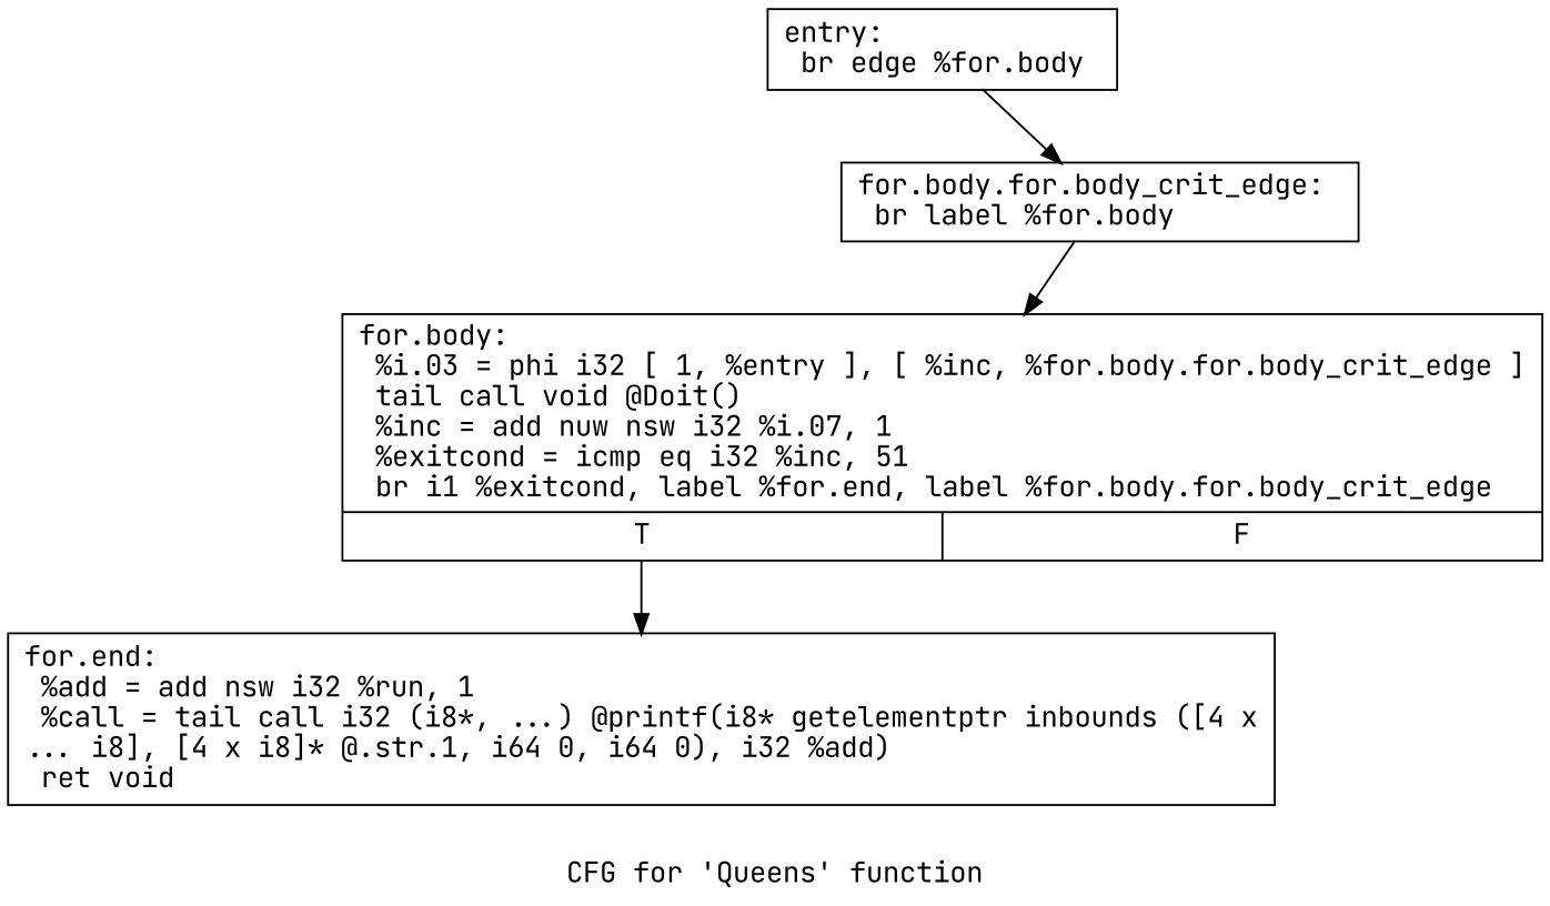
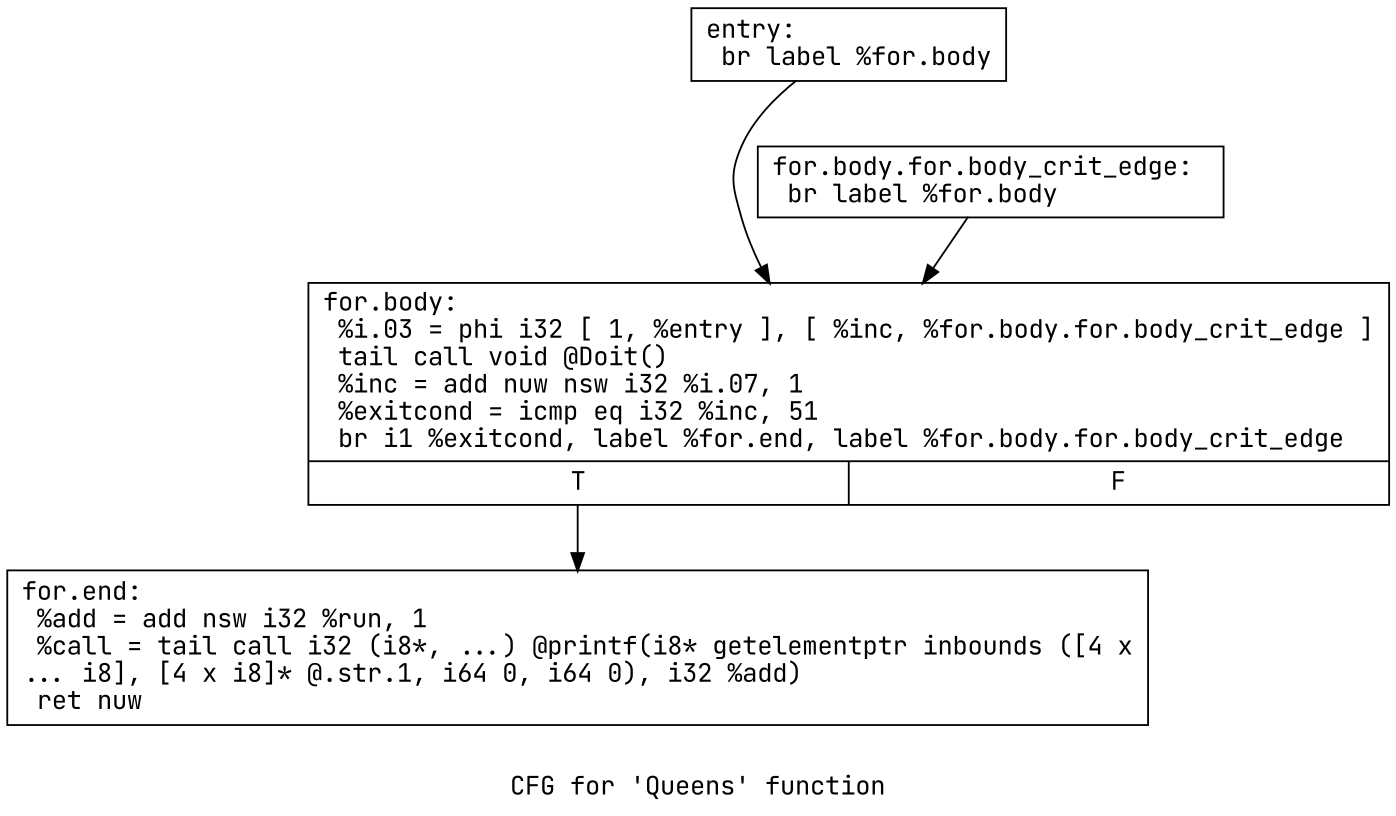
  digraph {
    fontname="JetBrains Mono"
    label="CFG for 'Queens' function"
    node [fontname="JetBrains Mono" shape=record]
    edge [fontname="JetBrains Mono"]
-   n1 [label="{entry:\l  br edge %for.body\l}"]
+   n1 [label="{entry:\l  br label %for.body\l}"]
    n2 [label="{for.body:                                         \l  %i.03 = phi i32 [ 1, %entry ], [ %inc, %for.body.for.body_crit_edge ]\l  tail call void @Doit()\l  %inc = add nuw nsw i32 %i.07, 1\l  %exitcond = icmp eq i32 %inc, 51\l  br i1 %exitcond, label %for.end, label %for.body.for.body_crit_edge\l|{<s0>T|<s1>F}}"]
-   n3 [label="{for.end:                                          \l  %add = add nsw i32 %run, 1\l  %call = tail call i32 (i8*, ...) @printf(i8* getelementptr inbounds ([4 x\l... i8], [4 x i8]* @.str.1, i64 0, i64 0), i32 %add)\l  ret void\l}"]
+   n3 [label="{for.end:                                          \l  %add = add nsw i32 %run, 1\l  %call = tail call i32 (i8*, ...) @printf(i8* getelementptr inbounds ([4 x\l... i8], [4 x i8]* @.str.1, i64 0, i64 0), i32 %add)\l  ret nuw\l}"]
    n4 [label="{for.body.for.body_crit_edge:                      \l  br label %for.body\l}"]
-   n1 -> n4
+   n1 -> n2
    n2 -> n3 [tailport=s0]
    n4 -> n2
  }
